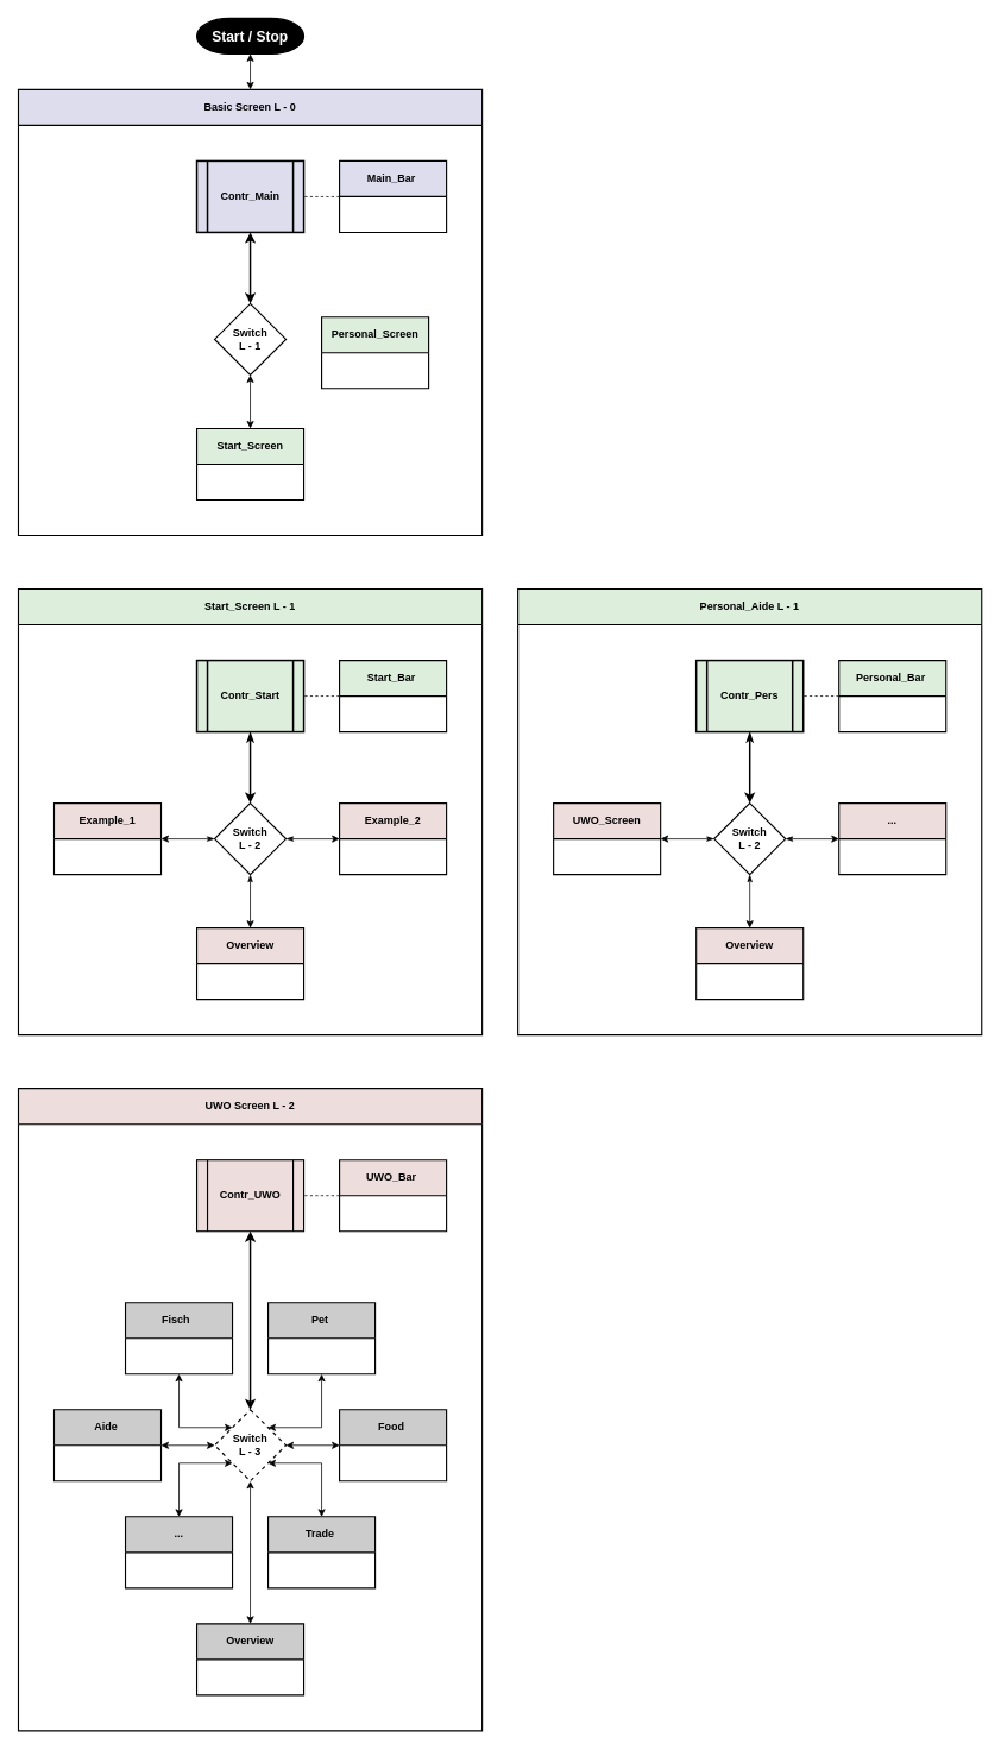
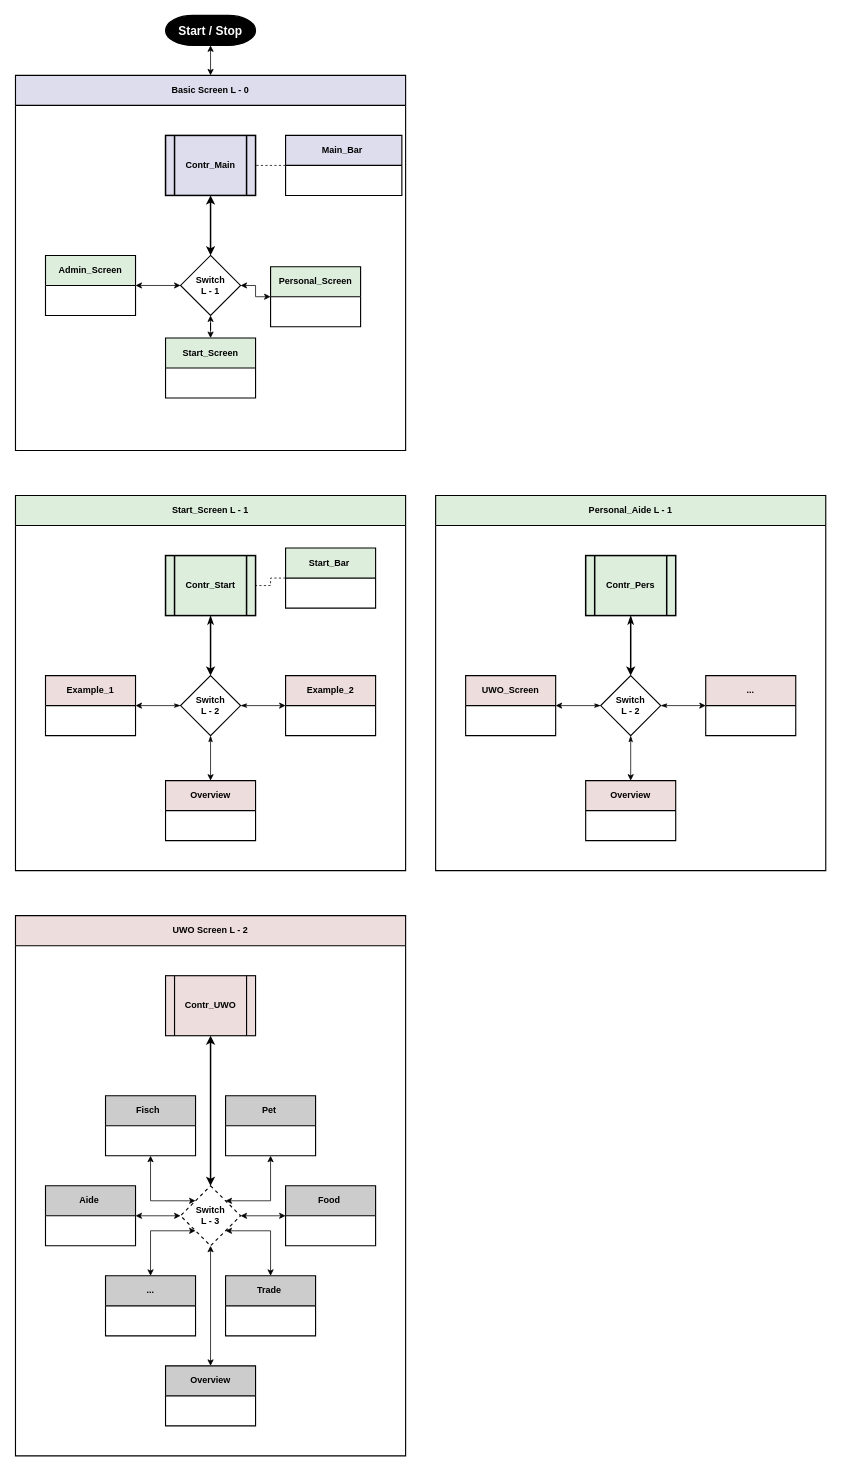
  <mxCell id="0" />
  <mxCell id="1" parent="0" />
  <mxCell id="2" value="Basic Screen L - 0" style="swimlane;whiteSpace=wrap;html=1;startSize=40;strokeWidth=1.5;fillColor=#DDDDEE;" vertex="1" parent="1"><mxGeometry x="20" y="100" width="520" height="500" as="geometry" /></mxCell>
  <mxCell id="3" value="Personal_Screen" style="swimlane;whiteSpace=wrap;html=1;startSize=40;strokeWidth=1.5;fillColor=#DDEEDD;" vertex="1" parent="2"><mxGeometry x="340" y="255" width="120" height="80" as="geometry" /></mxCell>
- <mxCell id="4" value="Start_Screen" style="swimlane;whiteSpace=wrap;html=1;startSize=40;strokeWidth=1.5;fillColor=#DDEEDD;" vertex="1" parent="2"><mxGeometry x="200" y="380" width="120" height="80" as="geometry" /></mxCell>
+ <mxCell id="4" value="Start_Screen" style="swimlane;whiteSpace=wrap;html=1;startSize=40;strokeWidth=1.5;fillColor=#DDEEDD;" vertex="1" parent="2"><mxGeometry x="200" y="350" width="120" height="80" as="geometry" /></mxCell>
  <mxCell id="5" style="edgeStyle=orthogonalEdgeStyle;rounded=0;orthogonalLoop=1;jettySize=auto;html=1;strokeWidth=2;startArrow=classic;startFill=1;endArrow=classic;endFill=1;" edge="1" parent="2" source="6" target="12"><mxGeometry relative="1" as="geometry" /></mxCell>
  <mxCell id="6" value="Contr_Main" style="shape=process;whiteSpace=wrap;html=1;backgroundOutline=1;fontStyle=1;strokeWidth=2;fillColor=#DDDDEE;" vertex="1" parent="2"><mxGeometry x="200" y="80" width="120" height="80" as="geometry" /></mxCell>
  <mxCell id="7" value="" style="edgeStyle=orthogonalEdgeStyle;rounded=0;orthogonalLoop=1;jettySize=auto;html=1;startArrow=none;startFill=0;dashed=1;endArrow=none;endFill=0;" edge="1" parent="2" source="8" target="6"><mxGeometry relative="1" as="geometry" /></mxCell>
- <mxCell id="8" value="Main_Bar&amp;nbsp;" style="swimlane;whiteSpace=wrap;html=1;startSize=40;strokeWidth=1.5;fillColor=#DDDDEE;" vertex="1" parent="2"><mxGeometry x="360" y="80" width="120" height="80" as="geometry" /></mxCell>
+ <mxCell id="8" value="Main_Bar&amp;nbsp;" style="swimlane;whiteSpace=wrap;html=1;startSize=40;strokeWidth=1.5;fillColor=#DDDDEE;" vertex="1" parent="2"><mxGeometry x="360" y="80" width="155" height="80" as="geometry" /></mxCell>
+ <mxCell id="9" style="edgeStyle=orthogonalEdgeStyle;rounded=0;orthogonalLoop=1;jettySize=auto;html=1;entryX=0;entryY=0.5;entryDx=0;entryDy=0;strokeWidth=1;startArrow=classic;startFill=1;endArrow=classic;endFill=1;" edge="1" parent="2" source="12" target="3"><mxGeometry relative="1" as="geometry" /></mxCell>
  <mxCell id="10" style="edgeStyle=orthogonalEdgeStyle;rounded=0;orthogonalLoop=1;jettySize=auto;html=1;entryX=0.5;entryY=0;entryDx=0;entryDy=0;strokeWidth=1;startArrow=classic;startFill=1;endArrow=classic;endFill=1;" edge="1" parent="2" source="12" target="4"><mxGeometry relative="1" as="geometry" /></mxCell>
+ <mxCell id="11" style="edgeStyle=orthogonalEdgeStyle;rounded=0;orthogonalLoop=1;jettySize=auto;html=1;entryX=1;entryY=0.5;entryDx=0;entryDy=0;strokeWidth=1;startArrow=classic;startFill=1;endArrow=classic;endFill=1;" edge="1" parent="2" source="12" target="13"><mxGeometry relative="1" as="geometry" /></mxCell>
  <mxCell id="12" value="Switch&lt;br&gt;L - 1" style="rhombus;whiteSpace=wrap;html=1;strokeWidth=1.5;fontStyle=1" vertex="1" parent="2"><mxGeometry x="220" y="240" width="80" height="80" as="geometry" /></mxCell>
+ <mxCell id="13" value="Admin_Screen" style="swimlane;whiteSpace=wrap;html=1;startSize=40;strokeWidth=1.5;fillColor=#DDEEDD;" vertex="1" parent="2"><mxGeometry x="40" y="240" width="120" height="80" as="geometry" /></mxCell>
  <mxCell id="14" style="edgeStyle=orthogonalEdgeStyle;rounded=0;orthogonalLoop=1;jettySize=auto;html=1;startArrow=classic;startFill=1;" edge="1" parent="1" source="15" target="2"><mxGeometry relative="1" as="geometry" /></mxCell>
  <mxCell id="15" value="Start / Stop" style="strokeWidth=1.5;html=1;shape=mxgraph.flowchart.terminator;whiteSpace=wrap;labelBackgroundColor=none;fontStyle=1;fillColor=#000000;fontColor=#FFFFFF;fontSize=16;" vertex="1" parent="1"><mxGeometry x="220" y="20" width="120" height="40" as="geometry" /></mxCell>
  <mxCell id="16" value="UWO Screen L - 2" style="swimlane;whiteSpace=wrap;html=1;startSize=40;strokeWidth=1.5;fillColor=#EEDDDD;" vertex="1" parent="1"><mxGeometry x="20" y="1220" width="520" height="720" as="geometry" /></mxCell>
  <mxCell id="17" value="" style="edgeStyle=orthogonalEdgeStyle;rounded=0;orthogonalLoop=1;jettySize=auto;html=1;startArrow=classic;startFill=1;strokeWidth=2;" edge="1" parent="16" source="18" target="28"><mxGeometry relative="1" as="geometry" /></mxCell>
  <mxCell id="18" value="Contr_UWO" style="shape=process;whiteSpace=wrap;html=1;backgroundOutline=1;strokeWidth=1.5;fontStyle=1;fontSize=12;fillColor=#EEDDDD;" vertex="1" parent="16"><mxGeometry x="200" y="80" width="120" height="80" as="geometry" /></mxCell>
- <mxCell id="19" value="" style="edgeStyle=orthogonalEdgeStyle;rounded=0;orthogonalLoop=1;jettySize=auto;html=1;startArrow=none;startFill=0;dashed=1;endArrow=none;endFill=0;" edge="1" parent="16" source="20" target="18"><mxGeometry relative="1" as="geometry" /></mxCell>
- <mxCell id="20" value="UWO_Bar&amp;nbsp;" style="swimlane;whiteSpace=wrap;html=1;startSize=40;strokeWidth=1.5;fillColor=#EEDDDD;" vertex="1" parent="16"><mxGeometry x="360" y="80" width="120" height="80" as="geometry" /></mxCell>
  <mxCell id="21" value="Aide&amp;nbsp;" style="swimlane;whiteSpace=wrap;html=1;startSize=40;strokeWidth=1.5;fillColor=#CCCCCC;" vertex="1" parent="16"><mxGeometry x="40" y="360" width="120" height="80" as="geometry" /></mxCell>
  <mxCell id="22" style="edgeStyle=orthogonalEdgeStyle;rounded=0;orthogonalLoop=1;jettySize=auto;html=1;startArrow=classic;startFill=1;" edge="1" parent="16" source="28" target="21"><mxGeometry relative="1" as="geometry" /></mxCell>
  <mxCell id="23" style="edgeStyle=orthogonalEdgeStyle;rounded=0;orthogonalLoop=1;jettySize=auto;html=1;startArrow=classic;startFill=1;endArrow=classic;endFill=1;exitX=0;exitY=1;exitDx=0;exitDy=0;" edge="1" parent="16" source="28" target="30"><mxGeometry relative="1" as="geometry"><Array as="points"><mxPoint x="180" y="420" /></Array></mxGeometry></mxCell>
  <mxCell id="24" style="edgeStyle=orthogonalEdgeStyle;rounded=0;orthogonalLoop=1;jettySize=auto;html=1;entryX=0;entryY=0.5;entryDx=0;entryDy=0;startArrow=classic;startFill=1;endArrow=classic;endFill=1;" edge="1" parent="16" source="28" target="31"><mxGeometry relative="1" as="geometry" /></mxCell>
  <mxCell id="25" style="edgeStyle=orthogonalEdgeStyle;rounded=0;orthogonalLoop=1;jettySize=auto;html=1;entryX=0.5;entryY=1;entryDx=0;entryDy=0;startArrow=classic;startFill=1;endArrow=classic;endFill=1;" edge="1" parent="16" source="28" target="32"><mxGeometry relative="1" as="geometry"><Array as="points"><mxPoint x="340" y="380" /></Array></mxGeometry></mxCell>
  <mxCell id="26" style="edgeStyle=orthogonalEdgeStyle;rounded=0;orthogonalLoop=1;jettySize=auto;html=1;entryX=0.5;entryY=1;entryDx=0;entryDy=0;startArrow=classic;startFill=1;endArrow=classic;endFill=1;" edge="1" parent="16" source="28" target="33"><mxGeometry relative="1" as="geometry"><Array as="points"><mxPoint x="180" y="380" /></Array></mxGeometry></mxCell>
  <mxCell id="27" style="edgeStyle=orthogonalEdgeStyle;rounded=0;orthogonalLoop=1;jettySize=auto;html=1;entryX=0.5;entryY=0;entryDx=0;entryDy=0;startArrow=classic;startFill=1;endArrow=classic;endFill=1;" edge="1" parent="16" source="28" target="29"><mxGeometry relative="1" as="geometry"><Array as="points"><mxPoint x="340" y="420" /></Array></mxGeometry></mxCell>
  <mxCell id="28" value="Switch&lt;br&gt;L - 3" style="rhombus;whiteSpace=wrap;html=1;strokeWidth=1.5;fontStyle=1;dashed=1;" vertex="1" parent="16"><mxGeometry x="220" y="360" width="80" height="80" as="geometry" /></mxCell>
  <mxCell id="29" value="Trade&amp;nbsp;" style="swimlane;whiteSpace=wrap;html=1;startSize=40;strokeWidth=1.5;fillColor=#CCCCCC;" vertex="1" parent="16"><mxGeometry x="280" y="480" width="120" height="80" as="geometry" /></mxCell>
  <mxCell id="30" value="..." style="swimlane;whiteSpace=wrap;html=1;startSize=40;strokeWidth=1.5;fillColor=#CCCCCC;" vertex="1" parent="16"><mxGeometry x="120" y="480" width="120" height="80" as="geometry" /></mxCell>
  <mxCell id="31" value="Food&amp;nbsp;" style="swimlane;whiteSpace=wrap;html=1;startSize=40;strokeWidth=1.5;fillColor=#CCCCCC;" vertex="1" parent="16"><mxGeometry x="360" y="360" width="120" height="80" as="geometry" /></mxCell>
  <mxCell id="32" value="Pet&amp;nbsp;" style="swimlane;whiteSpace=wrap;html=1;startSize=40;strokeWidth=1.5;fillColor=#CCCCCC;" vertex="1" parent="16"><mxGeometry x="280" y="240" width="120" height="80" as="geometry" /></mxCell>
  <mxCell id="33" value="Fisch&amp;nbsp;&amp;nbsp;" style="swimlane;whiteSpace=wrap;html=1;startSize=40;strokeWidth=1.5;fillColor=#CCCCCC;" vertex="1" parent="16"><mxGeometry x="120" y="240" width="120" height="80" as="geometry" /></mxCell>
  <mxCell id="34" style="edgeStyle=orthogonalEdgeStyle;rounded=0;orthogonalLoop=1;jettySize=auto;html=1;entryX=0.5;entryY=1;entryDx=0;entryDy=0;strokeWidth=1;startArrow=classic;startFill=1;endArrow=classic;endFill=1;" edge="1" parent="16" source="35" target="28"><mxGeometry relative="1" as="geometry" /></mxCell>
  <mxCell id="35" value="Overview" style="swimlane;whiteSpace=wrap;html=1;startSize=40;strokeWidth=1.5;fillColor=#CCCCCC;rounded=0;glass=0;" vertex="1" parent="16"><mxGeometry x="200" y="600" width="120" height="80" as="geometry" /></mxCell>
  <mxCell id="36" value="Start_Screen L - 1" style="swimlane;whiteSpace=wrap;html=1;startSize=40;strokeWidth=1.5;fillColor=#DDEEDD;" vertex="1" parent="1"><mxGeometry x="20" y="660" width="520" height="500" as="geometry" /></mxCell>
  <mxCell id="37" value="Example_1" style="swimlane;whiteSpace=wrap;html=1;startSize=40;strokeWidth=1.5;fontStyle=1;fillColor=#EEDDDD;" vertex="1" parent="36"><mxGeometry x="40" y="240" width="120" height="80" as="geometry" /></mxCell>
  <mxCell id="38" value="" style="edgeStyle=orthogonalEdgeStyle;rounded=0;orthogonalLoop=1;jettySize=auto;html=1;startArrow=classicThin;startFill=1;strokeWidth=2;" edge="1" parent="36" source="39" target="47"><mxGeometry relative="1" as="geometry" /></mxCell>
  <mxCell id="39" value="Contr_Start" style="shape=process;whiteSpace=wrap;html=1;backgroundOutline=1;strokeWidth=2;fontStyle=1;fillColor=#DDEEDD;" vertex="1" parent="36"><mxGeometry x="200" y="80" width="120" height="80" as="geometry" /></mxCell>
  <mxCell id="40" value="" style="edgeStyle=orthogonalEdgeStyle;rounded=0;orthogonalLoop=1;jettySize=auto;html=1;startArrow=none;startFill=0;dashed=1;endArrow=none;endFill=0;" edge="1" parent="36" source="41" target="39"><mxGeometry relative="1" as="geometry" /></mxCell>
- <mxCell id="41" value="Start_Bar&amp;nbsp;" style="swimlane;whiteSpace=wrap;html=1;startSize=40;strokeWidth=1.5;fontStyle=1;fillColor=#DDEEDD;" vertex="1" parent="36"><mxGeometry x="360" y="80" width="120" height="80" as="geometry" /></mxCell>
+ <mxCell id="41" value="Start_Bar&amp;nbsp;" style="swimlane;whiteSpace=wrap;html=1;startSize=40;strokeWidth=1.5;fontStyle=1;fillColor=#DDEEDD;" vertex="1" parent="36"><mxGeometry x="360" y="70" width="120" height="80" as="geometry" /></mxCell>
  <mxCell id="42" value="Overview" style="swimlane;whiteSpace=wrap;html=1;startSize=40;strokeWidth=1.5;fontStyle=1;fillColor=#EEDDDD;" vertex="1" parent="36"><mxGeometry x="200" y="380" width="120" height="80" as="geometry" /></mxCell>
  <mxCell id="43" value="Example_2" style="swimlane;whiteSpace=wrap;html=1;startSize=40;strokeWidth=1.5;fontStyle=1;fillColor=#EEDDDD;" vertex="1" parent="36"><mxGeometry x="360" y="240" width="120" height="80" as="geometry" /></mxCell>
  <mxCell id="44" style="edgeStyle=orthogonalEdgeStyle;rounded=0;orthogonalLoop=1;jettySize=auto;html=1;entryX=1;entryY=0.5;entryDx=0;entryDy=0;startArrow=classicThin;startFill=1;" edge="1" parent="36" source="47" target="37"><mxGeometry relative="1" as="geometry" /></mxCell>
  <mxCell id="45" style="edgeStyle=orthogonalEdgeStyle;rounded=0;orthogonalLoop=1;jettySize=auto;html=1;startArrow=classicThin;startFill=1;" edge="1" parent="36" source="47" target="42"><mxGeometry relative="1" as="geometry" /></mxCell>
  <mxCell id="46" style="edgeStyle=orthogonalEdgeStyle;rounded=0;orthogonalLoop=1;jettySize=auto;html=1;startArrow=classicThin;startFill=1;" edge="1" parent="36" source="47" target="43"><mxGeometry relative="1" as="geometry" /></mxCell>
  <mxCell id="47" value="Switch&lt;br&gt;L - 2" style="rhombus;whiteSpace=wrap;html=1;strokeWidth=1.5;fontStyle=1" vertex="1" parent="36"><mxGeometry x="220" y="240" width="80" height="80" as="geometry" /></mxCell>
  <mxCell id="48" value="Personal_Aide L - 1" style="swimlane;whiteSpace=wrap;html=1;startSize=40;strokeWidth=1.5;fillColor=#DDEEDD;" vertex="1" parent="1"><mxGeometry x="580" y="660" width="520" height="500" as="geometry" /></mxCell>
  <mxCell id="49" value="UWO_Screen" style="swimlane;whiteSpace=wrap;html=1;startSize=40;strokeWidth=1.5;fontStyle=1;fillColor=#EEDDDD;" vertex="1" parent="48"><mxGeometry x="40" y="240" width="120" height="80" as="geometry" /></mxCell>
  <mxCell id="50" value="" style="edgeStyle=orthogonalEdgeStyle;rounded=0;orthogonalLoop=1;jettySize=auto;html=1;startArrow=classicThin;startFill=1;strokeWidth=2;" edge="1" parent="48" source="51" target="59"><mxGeometry relative="1" as="geometry" /></mxCell>
  <mxCell id="51" value="Contr_Pers" style="shape=process;whiteSpace=wrap;html=1;backgroundOutline=1;strokeWidth=2;fontStyle=1;fillColor=#DDEEDD;" vertex="1" parent="48"><mxGeometry x="200" y="80" width="120" height="80" as="geometry" /></mxCell>
- <mxCell id="52" value="" style="edgeStyle=orthogonalEdgeStyle;rounded=0;orthogonalLoop=1;jettySize=auto;html=1;startArrow=none;startFill=0;dashed=1;endArrow=none;endFill=0;" edge="1" parent="48" source="53" target="51"><mxGeometry relative="1" as="geometry" /></mxCell>
- <mxCell id="53" value="Personal_Bar&amp;nbsp;" style="swimlane;whiteSpace=wrap;html=1;startSize=40;strokeWidth=1.5;fontStyle=1;fillColor=#DDEEDD;" vertex="1" parent="48"><mxGeometry x="360" y="80" width="120" height="80" as="geometry" /></mxCell>
  <mxCell id="54" value="Overview" style="swimlane;whiteSpace=wrap;html=1;startSize=40;strokeWidth=1.5;fontStyle=1;fillColor=#EEDDDD;" vertex="1" parent="48"><mxGeometry x="200" y="380" width="120" height="80" as="geometry" /></mxCell>
  <mxCell id="55" value="..." style="swimlane;whiteSpace=wrap;html=1;startSize=40;strokeWidth=1.5;fontStyle=1;fillColor=#EEDDDD;" vertex="1" parent="48"><mxGeometry x="360" y="240" width="120" height="80" as="geometry" /></mxCell>
  <mxCell id="56" style="edgeStyle=orthogonalEdgeStyle;rounded=0;orthogonalLoop=1;jettySize=auto;html=1;entryX=1;entryY=0.5;entryDx=0;entryDy=0;startArrow=classicThin;startFill=1;" edge="1" parent="48" source="59" target="49"><mxGeometry relative="1" as="geometry" /></mxCell>
  <mxCell id="57" style="edgeStyle=orthogonalEdgeStyle;rounded=0;orthogonalLoop=1;jettySize=auto;html=1;startArrow=classicThin;startFill=1;" edge="1" parent="48" source="59" target="54"><mxGeometry relative="1" as="geometry" /></mxCell>
  <mxCell id="58" style="edgeStyle=orthogonalEdgeStyle;rounded=0;orthogonalLoop=1;jettySize=auto;html=1;startArrow=classicThin;startFill=1;" edge="1" parent="48" source="59" target="55"><mxGeometry relative="1" as="geometry" /></mxCell>
  <mxCell id="59" value="Switch&lt;br&gt;L - 2" style="rhombus;whiteSpace=wrap;html=1;strokeWidth=1.5;fontStyle=1" vertex="1" parent="48"><mxGeometry x="220" y="240" width="80" height="80" as="geometry" /></mxCell>
